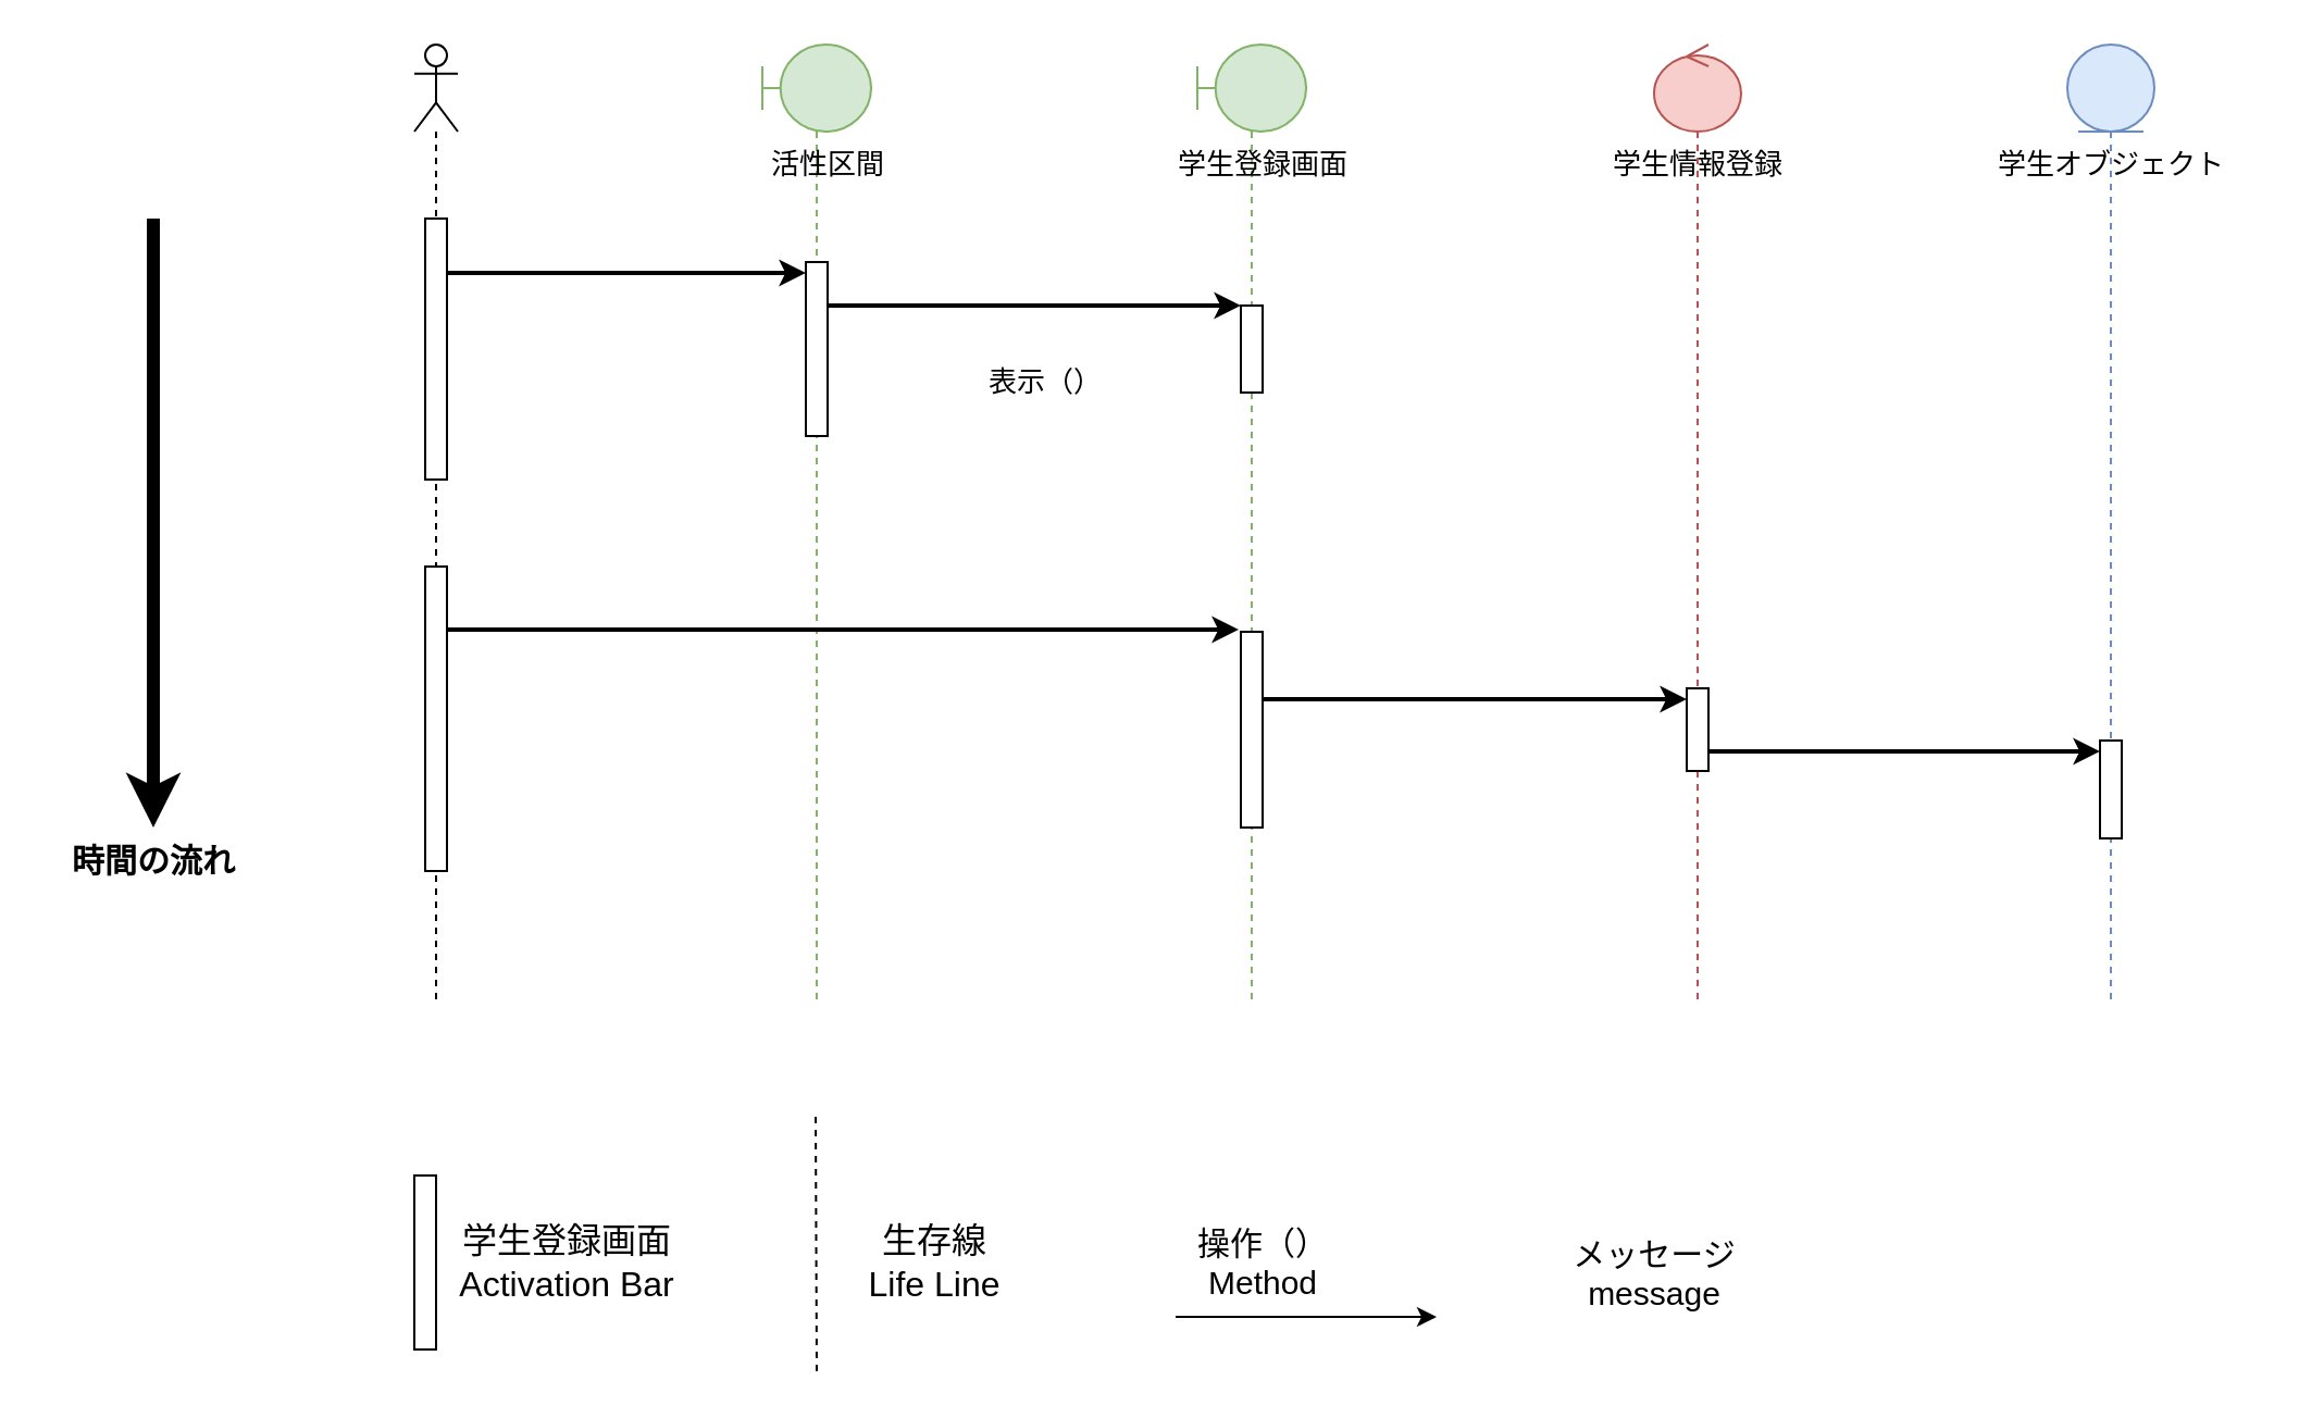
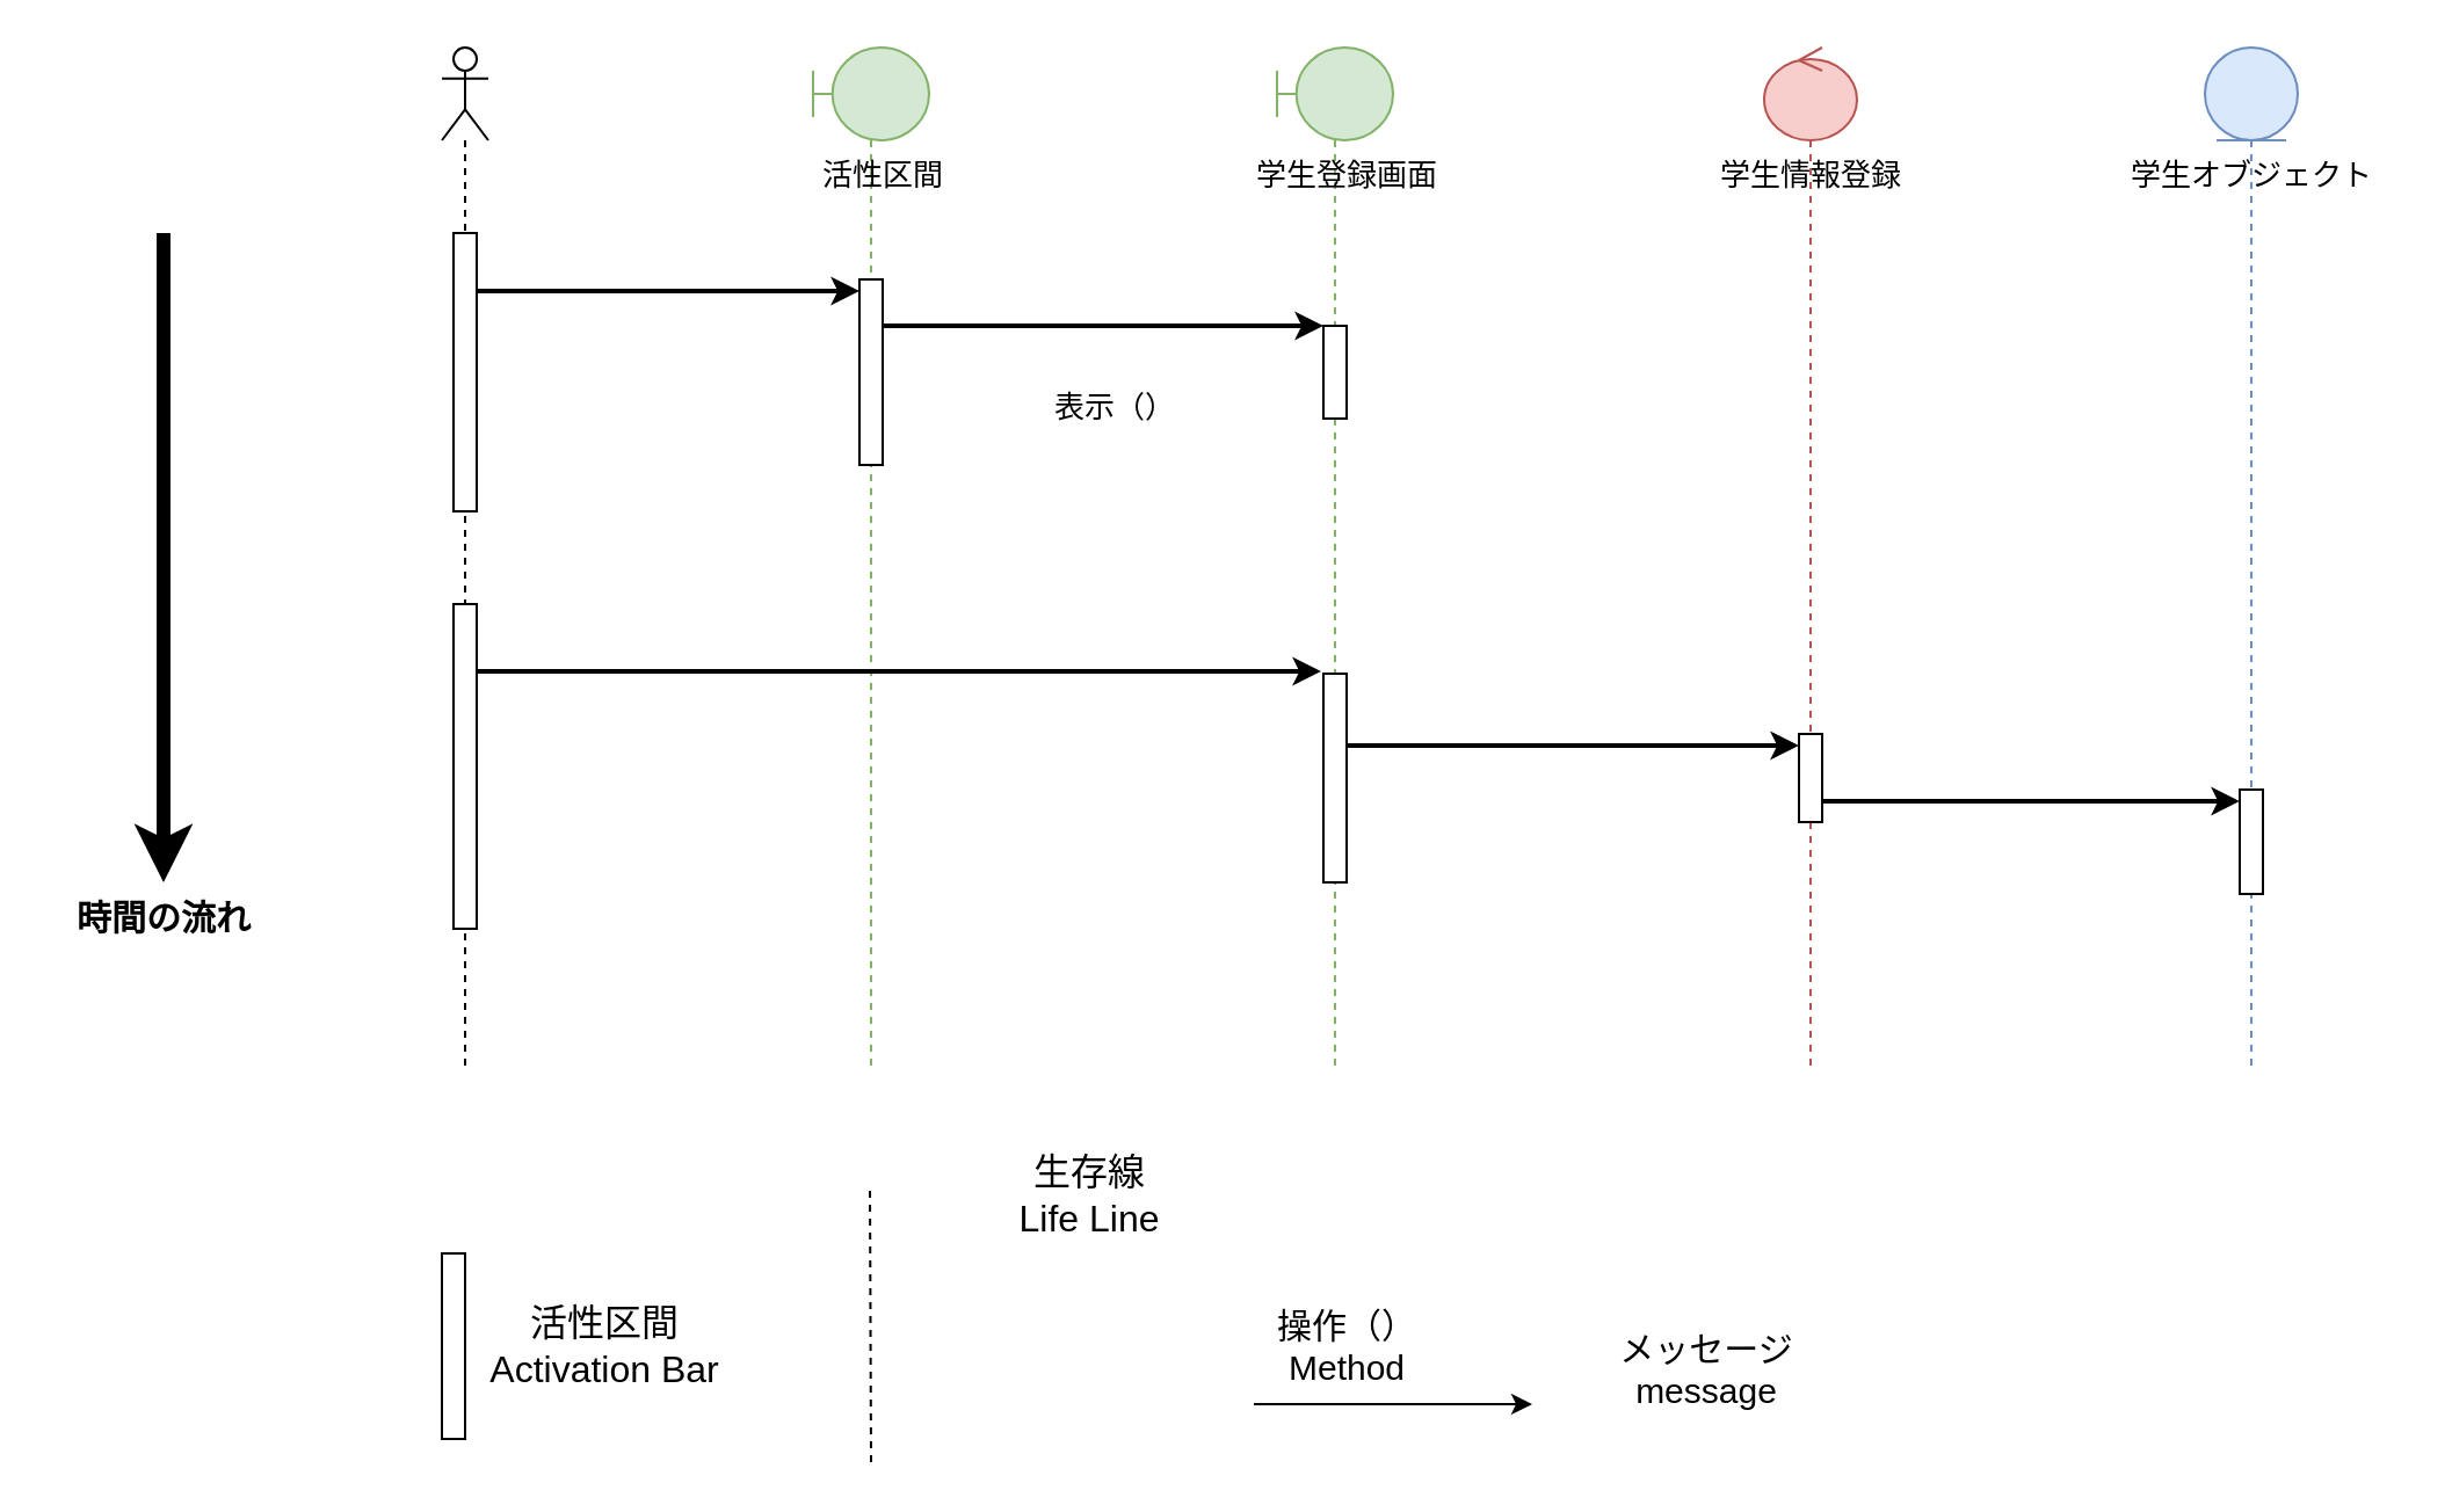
  <mxCell id="0" />
  <mxCell id="1" parent="0" />
  <mxCell id="2" value="" style="shape=umlLifeline;perimeter=lifelinePerimeter;whiteSpace=wrap;html=1;container=1;dropTarget=0;collapsible=0;recursiveResize=0;outlineConnect=0;portConstraint=eastwest;newEdgeStyle={&quot;curved&quot;:0,&quot;rounded&quot;:0};participant=umlActor;" vertex="1" parent="1"><mxGeometry x="190" y="20" width="20" height="440" as="geometry" /></mxCell>
  <mxCell id="3" value="" style="html=1;points=[[0,0,0,0,5],[0,1,0,0,-5],[1,0,0,0,5],[1,1,0,0,-5]];perimeter=orthogonalPerimeter;outlineConnect=0;targetShapes=umlLifeline;portConstraint=eastwest;newEdgeStyle={&quot;curved&quot;:0,&quot;rounded&quot;:0};" vertex="1" parent="2"><mxGeometry x="5" y="80" width="10" height="120" as="geometry" /></mxCell>
  <mxCell id="4" value="" style="html=1;points=[[0,0,0,0,5],[0,1,0,0,-5],[1,0,0,0,5],[1,1,0,0,-5]];perimeter=orthogonalPerimeter;outlineConnect=0;targetShapes=umlLifeline;portConstraint=eastwest;newEdgeStyle={&quot;curved&quot;:0,&quot;rounded&quot;:0};" vertex="1" parent="2"><mxGeometry x="5" y="240" width="10" height="140" as="geometry" /></mxCell>
  <mxCell id="5" value="" style="shape=umlLifeline;perimeter=lifelinePerimeter;whiteSpace=wrap;html=1;container=1;dropTarget=0;collapsible=0;recursiveResize=0;outlineConnect=0;portConstraint=eastwest;newEdgeStyle={&quot;curved&quot;:0,&quot;rounded&quot;:0};participant=umlBoundary;fillColor=#d5e8d4;strokeColor=#82b366;" vertex="1" parent="1"><mxGeometry x="350" y="20" width="50" height="440" as="geometry" /></mxCell>
  <mxCell id="6" value="" style="html=1;points=[[0,0,0,0,5],[0,1,0,0,-5],[1,0,0,0,5],[1,1,0,0,-5]];perimeter=orthogonalPerimeter;outlineConnect=0;targetShapes=umlLifeline;portConstraint=eastwest;newEdgeStyle={&quot;curved&quot;:0,&quot;rounded&quot;:0};" vertex="1" parent="5"><mxGeometry x="20" y="100" width="10" height="80" as="geometry" /></mxCell>
  <mxCell id="7" value="" style="shape=umlLifeline;perimeter=lifelinePerimeter;whiteSpace=wrap;html=1;container=1;dropTarget=0;collapsible=0;recursiveResize=0;outlineConnect=0;portConstraint=eastwest;newEdgeStyle={&quot;curved&quot;:0,&quot;rounded&quot;:0};participant=umlBoundary;fillColor=#d5e8d4;strokeColor=#82b366;" vertex="1" parent="1"><mxGeometry x="550" y="20" width="50" height="440" as="geometry" /></mxCell>
  <mxCell id="8" value="" style="html=1;points=[[0,0,0,0,5],[0,1,0,0,-5],[1,0,0,0,5],[1,1,0,0,-5]];perimeter=orthogonalPerimeter;outlineConnect=0;targetShapes=umlLifeline;portConstraint=eastwest;newEdgeStyle={&quot;curved&quot;:0,&quot;rounded&quot;:0};" vertex="1" parent="7"><mxGeometry x="20" y="120" width="10" height="40" as="geometry" /></mxCell>
  <mxCell id="9" value="" style="html=1;points=[[0,0,0,0,5],[0,1,0,0,-5],[1,0,0,0,5],[1,1,0,0,-5]];perimeter=orthogonalPerimeter;outlineConnect=0;targetShapes=umlLifeline;portConstraint=eastwest;newEdgeStyle={&quot;curved&quot;:0,&quot;rounded&quot;:0};" vertex="1" parent="7"><mxGeometry x="20" y="270" width="10" height="90" as="geometry" /></mxCell>
  <mxCell id="10" value="" style="shape=umlLifeline;perimeter=lifelinePerimeter;whiteSpace=wrap;html=1;container=1;dropTarget=0;collapsible=0;recursiveResize=0;outlineConnect=0;portConstraint=eastwest;newEdgeStyle={&quot;curved&quot;:0,&quot;rounded&quot;:0};participant=umlControl;fillColor=#f8cecc;strokeColor=#b85450;" vertex="1" parent="1"><mxGeometry x="760" y="20" width="40" height="440" as="geometry" /></mxCell>
  <mxCell id="11" value="" style="html=1;points=[[0,0,0,0,5],[0,1,0,0,-5],[1,0,0,0,5],[1,1,0,0,-5]];perimeter=orthogonalPerimeter;outlineConnect=0;targetShapes=umlLifeline;portConstraint=eastwest;newEdgeStyle={&quot;curved&quot;:0,&quot;rounded&quot;:0};" vertex="1" parent="10"><mxGeometry x="15" y="296" width="10" height="38" as="geometry" /></mxCell>
  <mxCell id="12" value="" style="shape=umlLifeline;perimeter=lifelinePerimeter;whiteSpace=wrap;html=1;container=1;dropTarget=0;collapsible=0;recursiveResize=0;outlineConnect=0;portConstraint=eastwest;newEdgeStyle={&quot;curved&quot;:0,&quot;rounded&quot;:0};participant=umlEntity;fillColor=#dae8fc;strokeColor=#6c8ebf;" vertex="1" parent="1"><mxGeometry x="950" y="20" width="40" height="440" as="geometry" /></mxCell>
  <mxCell id="13" value="" style="html=1;points=[[0,0,0,0,5],[0,1,0,0,-5],[1,0,0,0,5],[1,1,0,0,-5]];perimeter=orthogonalPerimeter;outlineConnect=0;targetShapes=umlLifeline;portConstraint=eastwest;newEdgeStyle={&quot;curved&quot;:0,&quot;rounded&quot;:0};" vertex="1" parent="12"><mxGeometry x="15" y="320" width="10" height="45" as="geometry" /></mxCell>
  <mxCell id="14" value="" style="html=1;points=[[0,0,0,0,5],[0,1,0,0,-5],[1,0,0,0,5],[1,1,0,0,-5]];perimeter=orthogonalPerimeter;outlineConnect=0;targetShapes=umlLifeline;portConstraint=eastwest;newEdgeStyle={&quot;curved&quot;:0,&quot;rounded&quot;:0};" vertex="1" parent="1"><mxGeometry x="190" y="540" width="10" height="80" as="geometry" /></mxCell>
- <mxCell id="15" value="&lt;font style=&quot;font-size: 16px;&quot;&gt;学生登録画面&lt;/font&gt;&lt;div&gt;&lt;font style=&quot;font-size: 16px;&quot;&gt;A&lt;/font&gt;&lt;span style=&quot;font-size: 16px; background-color: transparent; color: light-dark(rgb(0, 0, 0), rgb(255, 255, 255));&quot;&gt;ctivation Bar&lt;/span&gt;&lt;/div&gt;" style="text;html=1;align=center;verticalAlign=middle;resizable=0;points=[];autosize=1;strokeColor=none;fillColor=none;" vertex="1" parent="1"><mxGeometry x="200" y="555" width="120" height="50" as="geometry" /></mxCell>
+ <mxCell id="15" value="&lt;font style=&quot;font-size: 16px;&quot;&gt;活性区間&lt;/font&gt;&lt;div&gt;&lt;font style=&quot;font-size: 16px;&quot;&gt;A&lt;/font&gt;&lt;span style=&quot;font-size: 16px; background-color: transparent; color: light-dark(rgb(0, 0, 0), rgb(255, 255, 255));&quot;&gt;ctivation Bar&lt;/span&gt;&lt;/div&gt;" style="text;html=1;align=center;verticalAlign=middle;resizable=0;points=[];autosize=1;strokeColor=none;fillColor=none;" vertex="1" parent="1"><mxGeometry x="200" y="555" width="120" height="50" as="geometry" /></mxCell>
  <mxCell id="16" value="" style="endArrow=none;html=1;rounded=0;dashed=1;" edge="1" parent="1"><mxGeometry width="50" height="50" relative="1" as="geometry"><mxPoint x="375" y="630" as="sourcePoint" /><mxPoint x="374.5" y="510" as="targetPoint" /></mxGeometry></mxCell>
- <mxCell id="17" value="&lt;font style=&quot;font-size: 16px;&quot;&gt;生存線&lt;/font&gt;&lt;div&gt;&lt;font style=&quot;font-size: 16px;&quot;&gt;Life Line&lt;/font&gt;&lt;/div&gt;" style="text;html=1;align=center;verticalAlign=middle;resizable=0;points=[];autosize=1;strokeColor=none;fillColor=none;" vertex="1" parent="1"><mxGeometry x="389" y="555" width="80" height="50" as="geometry" /></mxCell>
+ <mxCell id="17" value="&lt;font style=&quot;font-size: 16px;&quot;&gt;生存線&lt;/font&gt;&lt;div&gt;&lt;font style=&quot;font-size: 16px;&quot;&gt;Life Line&lt;/font&gt;&lt;/div&gt;" style="text;html=1;align=center;verticalAlign=middle;resizable=0;points=[];autosize=1;strokeColor=none;fillColor=none;" vertex="1" parent="1"><mxGeometry x="429" y="490" width="80" height="50" as="geometry" /></mxCell>
  <mxCell id="18" value="" style="endArrow=classic;html=1;rounded=0;entryX=0;entryY=0;entryDx=0;entryDy=5;entryPerimeter=0;strokeWidth=2;" edge="1" parent="1" source="3" target="6"><mxGeometry width="50" height="50" relative="1" as="geometry"><mxPoint x="330" y="340" as="sourcePoint" /><mxPoint x="470" y="350" as="targetPoint" /></mxGeometry></mxCell>
  <mxCell id="19" value="" style="endArrow=classic;html=1;rounded=0;strokeWidth=6;" edge="1" parent="1"><mxGeometry width="50" height="50" relative="1" as="geometry"><mxPoint x="70" y="100" as="sourcePoint" /><mxPoint x="70" y="380" as="targetPoint" /></mxGeometry></mxCell>
  <mxCell id="20" value="&lt;font style=&quot;font-size: 15px;&quot;&gt;&lt;b&gt;時間の流れ&lt;/b&gt;&lt;/font&gt;" style="text;html=1;align=center;verticalAlign=middle;resizable=0;points=[];autosize=1;strokeColor=none;fillColor=none;" vertex="1" parent="1"><mxGeometry x="20" y="380" width="100" height="30" as="geometry" /></mxCell>
  <mxCell id="21" value="&lt;font style=&quot;font-size: 13px;&quot;&gt;活性区間&lt;/font&gt;" style="text;html=1;align=center;verticalAlign=middle;resizable=0;points=[];autosize=1;strokeColor=none;fillColor=none;" vertex="1" parent="1"><mxGeometry x="330" y="60" width="100" height="30" as="geometry" /></mxCell>
  <mxCell id="22" value="&lt;font style=&quot;font-size: 13px;&quot;&gt;学生登録画面&lt;/font&gt;" style="text;html=1;align=center;verticalAlign=middle;resizable=0;points=[];autosize=1;strokeColor=none;fillColor=none;" vertex="1" parent="1"><mxGeometry x="530" y="60" width="100" height="30" as="geometry" /></mxCell>
  <mxCell id="23" value="&lt;font style=&quot;font-size: 13px;&quot;&gt;学生情報登録&lt;/font&gt;" style="text;html=1;align=center;verticalAlign=middle;resizable=0;points=[];autosize=1;strokeColor=none;fillColor=none;" vertex="1" parent="1"><mxGeometry x="730" y="60" width="100" height="30" as="geometry" /></mxCell>
  <mxCell id="24" value="&lt;font style=&quot;font-size: 13px;&quot;&gt;学生オブジェクト&lt;/font&gt;" style="text;html=1;align=center;verticalAlign=middle;resizable=0;points=[];autosize=1;strokeColor=none;fillColor=none;" vertex="1" parent="1"><mxGeometry x="905" y="60" width="130" height="30" as="geometry" /></mxCell>
  <mxCell id="25" value="" style="endArrow=classic;html=1;rounded=0;" edge="1" parent="1"><mxGeometry width="50" height="50" relative="1" as="geometry"><mxPoint x="540" y="605" as="sourcePoint" /><mxPoint x="660" y="605" as="targetPoint" /></mxGeometry></mxCell>
  <mxCell id="26" value="&lt;font style=&quot;font-size: 15px;&quot;&gt;操作（）&lt;/font&gt;&lt;div&gt;&lt;font style=&quot;font-size: 15px;&quot;&gt;Method&lt;/font&gt;&lt;/div&gt;" style="text;html=1;align=center;verticalAlign=middle;resizable=0;points=[];autosize=1;strokeColor=none;fillColor=none;" vertex="1" parent="1"><mxGeometry x="540" y="555" width="80" height="50" as="geometry" /></mxCell>
- <mxCell id="27" value="&lt;span style=&quot;font-size: 15px;&quot;&gt;メッセージ&lt;/span&gt;&lt;div&gt;&lt;span style=&quot;font-size: 15px;&quot;&gt;message&lt;/span&gt;&lt;/div&gt;" style="text;html=1;align=center;verticalAlign=middle;resizable=0;points=[];autosize=1;strokeColor=none;fillColor=none;" vertex="1" parent="1"><mxGeometry x="710" y="560" width="100" height="50" as="geometry" /></mxCell>
+ <mxCell id="27" value="&lt;span style=&quot;font-size: 15px;&quot;&gt;メッセージ&lt;/span&gt;&lt;div&gt;&lt;span style=&quot;font-size: 15px;&quot;&gt;message&lt;/span&gt;&lt;/div&gt;" style="text;html=1;align=center;verticalAlign=middle;resizable=0;points=[];autosize=1;strokeColor=none;fillColor=none;" vertex="1" parent="1"><mxGeometry x="685" y="565" width="100" height="50" as="geometry" /></mxCell>
  <mxCell id="28" value="" style="endArrow=classic;html=1;rounded=0;strokeWidth=2;exitX=1;exitY=0.25;exitDx=0;exitDy=0;exitPerimeter=0;" edge="1" parent="1" source="6" target="8"><mxGeometry width="50" height="50" relative="1" as="geometry"><mxPoint x="390" y="150" as="sourcePoint" /><mxPoint x="480" y="170" as="targetPoint" /></mxGeometry></mxCell>
  <mxCell id="29" value="&lt;font style=&quot;font-size: 13px;&quot;&gt;表示（）&lt;/font&gt;" style="text;html=1;align=center;verticalAlign=middle;resizable=0;points=[];autosize=1;strokeColor=none;fillColor=none;strokeWidth=5;" vertex="1" parent="1"><mxGeometry x="440" y="160" width="80" height="30" as="geometry" /></mxCell>
  <mxCell id="30" value="" style="endArrow=classic;html=1;rounded=0;strokeWidth=2;entryX=-0.1;entryY=-0.011;entryDx=0;entryDy=0;entryPerimeter=0;" edge="1" parent="1" source="4" target="9"><mxGeometry width="50" height="50" relative="1" as="geometry"><mxPoint x="290" y="350" as="sourcePoint" /><mxPoint x="470" y="370" as="targetPoint" /></mxGeometry></mxCell>
  <mxCell id="31" value="" style="endArrow=classic;html=1;rounded=0;strokeWidth=2;entryX=0;entryY=0;entryDx=0;entryDy=5;entryPerimeter=0;" edge="1" parent="1" source="9" target="11"><mxGeometry width="50" height="50" relative="1" as="geometry"><mxPoint x="349" y="410" as="sourcePoint" /><mxPoint x="670" y="390" as="targetPoint" /></mxGeometry></mxCell>
  <mxCell id="32" value="" style="endArrow=classic;html=1;rounded=0;strokeWidth=2;entryX=0;entryY=0;entryDx=0;entryDy=5;entryPerimeter=0;" edge="1" parent="1" source="11" target="13"><mxGeometry width="50" height="50" relative="1" as="geometry"><mxPoint x="850" y="400" as="sourcePoint" /><mxPoint x="1051" y="380" as="targetPoint" /></mxGeometry></mxCell>
